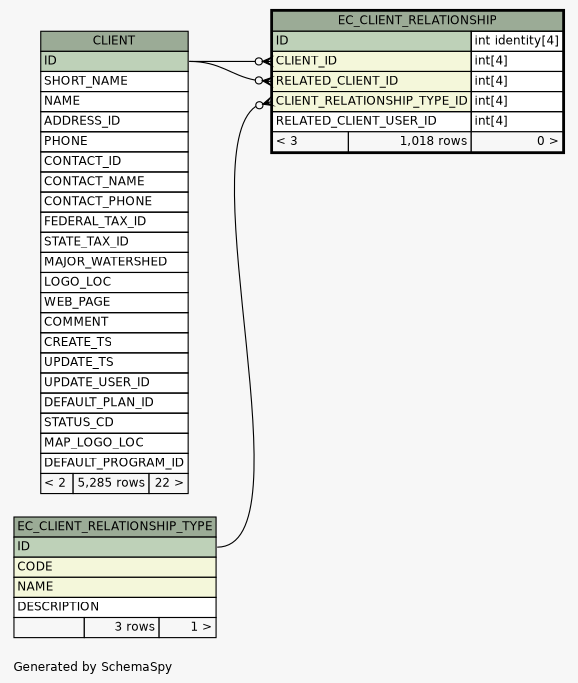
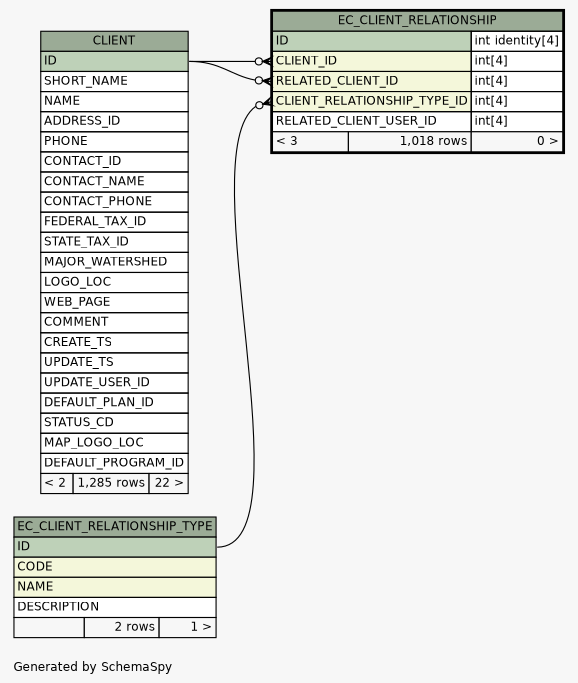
  digraph {
    bgcolor="#f7f7f7"
    fontname=Helvetica
    fontsize=11
    label="\nGenerated by SchemaSpy"
    labeljust=l
    nodesep=0.18
    rankdir=RL
    ranksep=0.46
    node [fontname=Helvetica fontsize=11 shape=plaintext]
    edge [arrowhead=none arrowsize=0.8 arrowtail=crowodot dir=back headport="ID:e"]
    n1 [label=<     <TABLE BORDER="2" CELLBORDER="1" CELLSPACING="0" BGCOLOR="#ffffff">       <TR><TD COLSPAN="3" BGCOLOR="#9bab96" ALIGN="CENTER">EC_CLIENT_RELATIONSHIP</TD></TR>       <TR><TD PORT="ID" COLSPAN="2" BGCOLOR="#bed1b8" ALIGN="LEFT">ID</TD><TD PORT="ID.type" ALIGN="LEFT">int identity[4]</TD></TR>       <TR><TD PORT="CLIENT_ID" COLSPAN="2" BGCOLOR="#f4f7da" ALIGN="LEFT">CLIENT_ID</TD><TD PORT="CLIENT_ID.type" ALIGN="LEFT">int[4]</TD></TR>       <TR><TD PORT="RELATED_CLIENT_ID" COLSPAN="2" BGCOLOR="#f4f7da" ALIGN="LEFT">RELATED_CLIENT_ID</TD><TD PORT="RELATED_CLIENT_ID.type" ALIGN="LEFT">int[4]</TD></TR>       <TR><TD PORT="CLIENT_RELATIONSHIP_TYPE_ID" COLSPAN="2" BGCOLOR="#f4f7da" ALIGN="LEFT">CLIENT_RELATIONSHIP_TYPE_ID</TD><TD PORT="CLIENT_RELATIONSHIP_TYPE_ID.type" ALIGN="LEFT">int[4]</TD></TR>       <TR><TD PORT="RELATED_CLIENT_USER_ID" COLSPAN="2" ALIGN="LEFT">RELATED_CLIENT_USER_ID</TD><TD PORT="RELATED_CLIENT_USER_ID.type" ALIGN="LEFT">int[4]</TD></TR>       <TR><TD ALIGN="LEFT" BGCOLOR="#f7f7f7">&lt; 3</TD><TD ALIGN="RIGHT" BGCOLOR="#f7f7f7">1,018 rows</TD><TD ALIGN="RIGHT" BGCOLOR="#f7f7f7">0 &gt;</TD></TR>     </TABLE>>]
-   n2 [label=<     <TABLE BORDER="0" CELLBORDER="1" CELLSPACING="0" BGCOLOR="#ffffff">       <TR><TD COLSPAN="3" BGCOLOR="#9bab96" ALIGN="CENTER">CLIENT</TD></TR>       <TR><TD PORT="ID" COLSPAN="3" BGCOLOR="#bed1b8" ALIGN="LEFT">ID</TD></TR>       <TR><TD PORT="SHORT_NAME" COLSPAN="3" ALIGN="LEFT">SHORT_NAME</TD></TR>       <TR><TD PORT="NAME" COLSPAN="3" ALIGN="LEFT">NAME</TD></TR>       <TR><TD PORT="ADDRESS_ID" COLSPAN="3" ALIGN="LEFT">ADDRESS_ID</TD></TR>       <TR><TD PORT="PHONE" COLSPAN="3" ALIGN="LEFT">PHONE</TD></TR>       <TR><TD PORT="CONTACT_ID" COLSPAN="3" ALIGN="LEFT">CONTACT_ID</TD></TR>       <TR><TD PORT="CONTACT_NAME" COLSPAN="3" ALIGN="LEFT">CONTACT_NAME</TD></TR>       <TR><TD PORT="CONTACT_PHONE" COLSPAN="3" ALIGN="LEFT">CONTACT_PHONE</TD></TR>       <TR><TD PORT="FEDERAL_TAX_ID" COLSPAN="3" ALIGN="LEFT">FEDERAL_TAX_ID</TD></TR>       <TR><TD PORT="STATE_TAX_ID" COLSPAN="3" ALIGN="LEFT">STATE_TAX_ID</TD></TR>       <TR><TD PORT="MAJOR_WATERSHED" COLSPAN="3" ALIGN="LEFT">MAJOR_WATERSHED</TD></TR>       <TR><TD PORT="LOGO_LOC" COLSPAN="3" ALIGN="LEFT">LOGO_LOC</TD></TR>       <TR><TD PORT="WEB_PAGE" COLSPAN="3" ALIGN="LEFT">WEB_PAGE</TD></TR>       <TR><TD PORT="COMMENT" COLSPAN="3" ALIGN="LEFT">COMMENT</TD></TR>       <TR><TD PORT="CREATE_TS" COLSPAN="3" ALIGN="LEFT">CREATE_TS</TD></TR>       <TR><TD PORT="UPDATE_TS" COLSPAN="3" ALIGN="LEFT">UPDATE_TS</TD></TR>       <TR><TD PORT="UPDATE_USER_ID" COLSPAN="3" ALIGN="LEFT">UPDATE_USER_ID</TD></TR>       <TR><TD PORT="DEFAULT_PLAN_ID" COLSPAN="3" ALIGN="LEFT">DEFAULT_PLAN_ID</TD></TR>       <TR><TD PORT="STATUS_CD" COLSPAN="3" ALIGN="LEFT">STATUS_CD</TD></TR>       <TR><TD PORT="MAP_LOGO_LOC" COLSPAN="3" ALIGN="LEFT">MAP_LOGO_LOC</TD></TR>       <TR><TD PORT="DEFAULT_PROGRAM_ID" COLSPAN="3" ALIGN="LEFT">DEFAULT_PROGRAM_ID</TD></TR>       <TR><TD ALIGN="LEFT" BGCOLOR="#f7f7f7">&lt; 2</TD><TD ALIGN="RIGHT" BGCOLOR="#f7f7f7">5,285 rows</TD><TD ALIGN="RIGHT" BGCOLOR="#f7f7f7">22 &gt;</TD></TR>     </TABLE>>]
-   n3 [label=<     <TABLE BORDER="0" CELLBORDER="1" CELLSPACING="0" BGCOLOR="#ffffff">       <TR><TD COLSPAN="3" BGCOLOR="#9bab96" ALIGN="CENTER">EC_CLIENT_RELATIONSHIP_TYPE</TD></TR>       <TR><TD PORT="ID" COLSPAN="3" BGCOLOR="#bed1b8" ALIGN="LEFT">ID</TD></TR>       <TR><TD PORT="CODE" COLSPAN="3" BGCOLOR="#f4f7da" ALIGN="LEFT">CODE</TD></TR>       <TR><TD PORT="NAME" COLSPAN="3" BGCOLOR="#f4f7da" ALIGN="LEFT">NAME</TD></TR>       <TR><TD PORT="DESCRIPTION" COLSPAN="3" ALIGN="LEFT">DESCRIPTION</TD></TR>       <TR><TD ALIGN="LEFT" BGCOLOR="#f7f7f7">  </TD><TD ALIGN="RIGHT" BGCOLOR="#f7f7f7">3 rows</TD><TD ALIGN="RIGHT" BGCOLOR="#f7f7f7">1 &gt;</TD></TR>     </TABLE>>]
+   n2 [label=<     <TABLE BORDER="0" CELLBORDER="1" CELLSPACING="0" BGCOLOR="#ffffff">       <TR><TD COLSPAN="3" BGCOLOR="#9bab96" ALIGN="CENTER">CLIENT</TD></TR>       <TR><TD PORT="ID" COLSPAN="3" BGCOLOR="#bed1b8" ALIGN="LEFT">ID</TD></TR>       <TR><TD PORT="SHORT_NAME" COLSPAN="3" ALIGN="LEFT">SHORT_NAME</TD></TR>       <TR><TD PORT="NAME" COLSPAN="3" ALIGN="LEFT">NAME</TD></TR>       <TR><TD PORT="ADDRESS_ID" COLSPAN="3" ALIGN="LEFT">ADDRESS_ID</TD></TR>       <TR><TD PORT="PHONE" COLSPAN="3" ALIGN="LEFT">PHONE</TD></TR>       <TR><TD PORT="CONTACT_ID" COLSPAN="3" ALIGN="LEFT">CONTACT_ID</TD></TR>       <TR><TD PORT="CONTACT_NAME" COLSPAN="3" ALIGN="LEFT">CONTACT_NAME</TD></TR>       <TR><TD PORT="CONTACT_PHONE" COLSPAN="3" ALIGN="LEFT">CONTACT_PHONE</TD></TR>       <TR><TD PORT="FEDERAL_TAX_ID" COLSPAN="3" ALIGN="LEFT">FEDERAL_TAX_ID</TD></TR>       <TR><TD PORT="STATE_TAX_ID" COLSPAN="3" ALIGN="LEFT">STATE_TAX_ID</TD></TR>       <TR><TD PORT="MAJOR_WATERSHED" COLSPAN="3" ALIGN="LEFT">MAJOR_WATERSHED</TD></TR>       <TR><TD PORT="LOGO_LOC" COLSPAN="3" ALIGN="LEFT">LOGO_LOC</TD></TR>       <TR><TD PORT="WEB_PAGE" COLSPAN="3" ALIGN="LEFT">WEB_PAGE</TD></TR>       <TR><TD PORT="COMMENT" COLSPAN="3" ALIGN="LEFT">COMMENT</TD></TR>       <TR><TD PORT="CREATE_TS" COLSPAN="3" ALIGN="LEFT">CREATE_TS</TD></TR>       <TR><TD PORT="UPDATE_TS" COLSPAN="3" ALIGN="LEFT">UPDATE_TS</TD></TR>       <TR><TD PORT="UPDATE_USER_ID" COLSPAN="3" ALIGN="LEFT">UPDATE_USER_ID</TD></TR>       <TR><TD PORT="DEFAULT_PLAN_ID" COLSPAN="3" ALIGN="LEFT">DEFAULT_PLAN_ID</TD></TR>       <TR><TD PORT="STATUS_CD" COLSPAN="3" ALIGN="LEFT">STATUS_CD</TD></TR>       <TR><TD PORT="MAP_LOGO_LOC" COLSPAN="3" ALIGN="LEFT">MAP_LOGO_LOC</TD></TR>       <TR><TD PORT="DEFAULT_PROGRAM_ID" COLSPAN="3" ALIGN="LEFT">DEFAULT_PROGRAM_ID</TD></TR>       <TR><TD ALIGN="LEFT" BGCOLOR="#f7f7f7">&lt; 2</TD><TD ALIGN="RIGHT" BGCOLOR="#f7f7f7">1,285 rows</TD><TD ALIGN="RIGHT" BGCOLOR="#f7f7f7">22 &gt;</TD></TR>     </TABLE>>]
+   n3 [label=<     <TABLE BORDER="0" CELLBORDER="1" CELLSPACING="0" BGCOLOR="#ffffff">       <TR><TD COLSPAN="3" BGCOLOR="#9bab96" ALIGN="CENTER">EC_CLIENT_RELATIONSHIP_TYPE</TD></TR>       <TR><TD PORT="ID" COLSPAN="3" BGCOLOR="#bed1b8" ALIGN="LEFT">ID</TD></TR>       <TR><TD PORT="CODE" COLSPAN="3" BGCOLOR="#f4f7da" ALIGN="LEFT">CODE</TD></TR>       <TR><TD PORT="NAME" COLSPAN="3" BGCOLOR="#f4f7da" ALIGN="LEFT">NAME</TD></TR>       <TR><TD PORT="DESCRIPTION" COLSPAN="3" ALIGN="LEFT">DESCRIPTION</TD></TR>       <TR><TD ALIGN="LEFT" BGCOLOR="#f7f7f7">  </TD><TD ALIGN="RIGHT" BGCOLOR="#f7f7f7">2 rows</TD><TD ALIGN="RIGHT" BGCOLOR="#f7f7f7">1 &gt;</TD></TR>     </TABLE>>]
    n1 -> n2 [tailport="CLIENT_ID:w"]
    n1 -> n2 [tailport="RELATED_CLIENT_ID:w"]
    n1 -> n3 [tailport="CLIENT_RELATIONSHIP_TYPE_ID:w"]
  }
